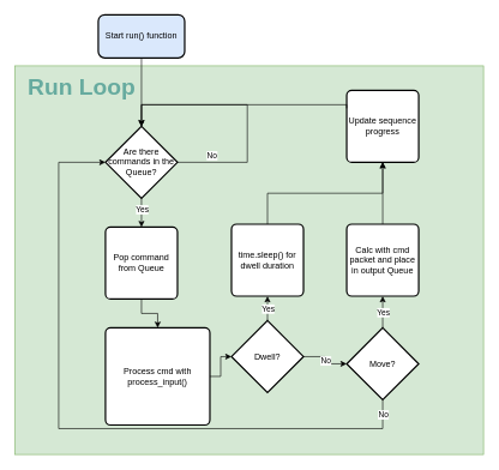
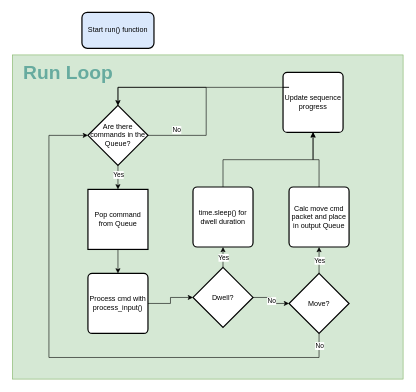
  <mxCell id="0" />
  <mxCell id="1" parent="0" />
  <mxCell id="2" value="" style="rounded=0;whiteSpace=wrap;html=1;fillColor=#d5e8d4;strokeColor=#82b366;" parent="1" vertex="1"><mxGeometry x="20" y="91" width="651" height="540" as="geometry" /></mxCell>
  <mxCell id="3" value="Start run() function" style="rounded=1;whiteSpace=wrap;html=1;strokeWidth=2;fillColor=#dae8fc;" parent="1" vertex="1"><mxGeometry x="136" y="20" width="120" height="60" as="geometry" /></mxCell>
  <mxCell id="4" value="Are there commands in the Queue?" style="strokeWidth=2;html=1;shape=mxgraph.flowchart.decision;whiteSpace=wrap;" parent="1" vertex="1"><mxGeometry x="146" y="175" width="100" height="100" as="geometry" /></mxCell>
  <mxCell id="5" value="&lt;br&gt;" style="endArrow=classic;html=1;rounded=0;edgeStyle=orthogonalEdgeStyle;exitX=0.5;exitY=1;exitDx=0;exitDy=0;exitPerimeter=0;entryX=0.5;entryY=0;entryDx=0;entryDy=0;" parent="1" source="4" target="11" edge="1"><mxGeometry relative="1" as="geometry"><mxPoint x="161" y="465" as="sourcePoint" /><mxPoint x="33" y="415" as="targetPoint" /><Array as="points" /></mxGeometry></mxCell>
  <mxCell id="6" value="Yes" style="edgeLabel;resizable=0;html=1;align=center;verticalAlign=middle;" parent="5" connectable="0" vertex="1"><mxGeometry relative="1" as="geometry"><mxPoint y="-5" as="offset" /></mxGeometry></mxCell>
  <mxCell id="7" value="Run Loop" style="text;html=1;strokeColor=none;fillColor=none;align=center;verticalAlign=middle;whiteSpace=wrap;rounded=0;fontSize=32;fontColor=#67AB9F;fontStyle=1" parent="1" vertex="1"><mxGeometry x="33" y="101" width="160" height="40" as="geometry" /></mxCell>
- <mxCell id="8" value="" style="endArrow=classic;html=1;rounded=0;edgeStyle=orthogonalEdgeStyle;entryX=0.5;entryY=0;entryDx=0;entryDy=0;exitX=0.5;exitY=1;exitDx=0;exitDy=0;entryPerimeter=0;" parent="1" source="3" target="4" edge="1"><mxGeometry width="50" height="50" relative="1" as="geometry"><mxPoint x="416" y="405" as="sourcePoint" /><mxPoint x="481" y="405" as="targetPoint" /></mxGeometry></mxCell>
  <mxCell id="9" value="&lt;br&gt;" style="endArrow=classic;html=1;rounded=0;edgeStyle=orthogonalEdgeStyle;entryX=0.5;entryY=0;entryDx=0;entryDy=0;entryPerimeter=0;exitX=1;exitY=0.5;exitDx=0;exitDy=0;exitPerimeter=0;" parent="1" source="4" target="4" edge="1"><mxGeometry x="-0.764" relative="1" as="geometry"><mxPoint x="206" y="285" as="sourcePoint" /><mxPoint x="206" y="355" as="targetPoint" /><Array as="points"><mxPoint x="343" y="225" /><mxPoint x="343" y="145" /><mxPoint x="196" y="145" /></Array><mxPoint as="offset" /></mxGeometry></mxCell>
  <mxCell id="10" value="No" style="edgeLabel;resizable=0;html=1;align=center;verticalAlign=middle;" parent="9" connectable="0" vertex="1"><mxGeometry relative="1" as="geometry"><mxPoint x="-50" y="70" as="offset" /></mxGeometry></mxCell>
- <mxCell id="11" value="Pop command from Queue" style="rounded=1;whiteSpace=wrap;html=1;absoluteArcSize=1;arcSize=14;strokeWidth=2;" parent="1" vertex="1"><mxGeometry x="146" y="315" width="100" height="100" as="geometry" /></mxCell>
- <mxCell id="12" value="Process cmd with process_input()" style="rounded=1;whiteSpace=wrap;html=1;absoluteArcSize=1;arcSize=14;strokeWidth=2;" parent="1" vertex="1"><mxGeometry x="146" y="455" width="145" height="135" as="geometry" /></mxCell>
- <mxCell id="13" value="Calc with cmd packet and place in output Queue" style="rounded=1;whiteSpace=wrap;html=1;absoluteArcSize=1;arcSize=14;strokeWidth=2;" parent="1" vertex="1"><mxGeometry x="481" y="311" width="100" height="100" as="geometry" /></mxCell>
+ <mxCell id="11" value="Pop command from Queue" style="whiteSpace=wrap;html=1;absoluteArcSize=1;arcSize=14;strokeWidth=2;rounded=0;" parent="1" vertex="1"><mxGeometry x="146" y="315" width="100" height="100" as="geometry" /></mxCell>
+ <mxCell id="12" value="Process cmd with process_input()" style="rounded=1;whiteSpace=wrap;html=1;absoluteArcSize=1;arcSize=14;strokeWidth=2;" parent="1" vertex="1"><mxGeometry x="146" y="455" width="100" height="100" as="geometry" /></mxCell>
+ <mxCell id="13" value="Calc move cmd packet and place in output Queue" style="rounded=1;whiteSpace=wrap;html=1;absoluteArcSize=1;arcSize=14;strokeWidth=2;" parent="1" vertex="1"><mxGeometry x="481" y="311" width="100" height="100" as="geometry" /></mxCell>
  <mxCell id="14" value="" style="endArrow=classic;html=1;rounded=0;edgeStyle=orthogonalEdgeStyle;entryX=0.5;entryY=0;entryDx=0;entryDy=0;exitX=0.5;exitY=1;exitDx=0;exitDy=0;" parent="1" source="11" target="12" edge="1"><mxGeometry width="50" height="50" relative="1" as="geometry"><mxPoint x="283" y="605" as="sourcePoint" /><mxPoint x="196" y="455" as="targetPoint" /></mxGeometry></mxCell>
- <mxCell id="15" value="Update sequence progress" style="rounded=1;whiteSpace=wrap;html=1;absoluteArcSize=1;arcSize=14;strokeWidth=2;" parent="1" vertex="1"><mxGeometry x="481" y="125" width="100" height="100" as="geometry" /></mxCell>
+ <mxCell id="15" value="Update sequence progress" style="rounded=1;whiteSpace=wrap;html=1;absoluteArcSize=1;arcSize=14;strokeWidth=2;" parent="1" vertex="1"><mxGeometry x="471" y="120" width="100" height="100" as="geometry" /></mxCell>
  <mxCell id="16" value="" style="endArrow=classic;html=1;rounded=0;edgeStyle=orthogonalEdgeStyle;entryX=0.5;entryY=1;entryDx=0;entryDy=0;exitX=0.5;exitY=0;exitDx=0;exitDy=0;" parent="1" source="13" target="15" edge="1"><mxGeometry width="50" height="50" relative="1" as="geometry"><mxPoint x="261" y="625" as="sourcePoint" /><mxPoint x="311" y="575" as="targetPoint" /></mxGeometry></mxCell>
  <mxCell id="17" value="" style="endArrow=open;html=1;rounded=0;edgeStyle=orthogonalEdgeStyle;entryX=0.5;entryY=0;entryDx=0;entryDy=0;exitX=0;exitY=0.25;exitDx=0;exitDy=0;entryPerimeter=0;" parent="1" source="15" target="4" edge="1"><mxGeometry width="50" height="50" relative="1" as="geometry"><mxPoint x="203" y="625" as="sourcePoint" /><mxPoint x="253" y="575" as="targetPoint" /><Array as="points"><mxPoint x="481" y="145" /><mxPoint x="196" y="145" /></Array></mxGeometry></mxCell>
  <mxCell id="18" value="Dwell?" style="strokeWidth=2;html=1;shape=mxgraph.flowchart.decision;whiteSpace=wrap;" vertex="1" parent="1"><mxGeometry x="321" y="445" width="100" height="100" as="geometry" /></mxCell>
  <mxCell id="19" value="time.sleep() for&lt;br&gt;dwell duration" style="rounded=1;whiteSpace=wrap;html=1;absoluteArcSize=1;arcSize=14;strokeWidth=2;" vertex="1" parent="1"><mxGeometry x="321" y="311" width="100" height="100" as="geometry" /></mxCell>
  <mxCell id="20" value="" style="endArrow=classic;html=1;rounded=0;edgeStyle=orthogonalEdgeStyle;entryX=0.5;entryY=1;entryDx=0;entryDy=0;exitX=0.5;exitY=0;exitDx=0;exitDy=0;" edge="1" parent="1" source="19" target="15"><mxGeometry width="50" height="50" relative="1" as="geometry"><mxPoint x="191" y="395" as="sourcePoint" /><mxPoint x="241" y="345" as="targetPoint" /></mxGeometry></mxCell>
  <mxCell id="21" value="Move?" style="strokeWidth=2;html=1;shape=mxgraph.flowchart.decision;whiteSpace=wrap;" vertex="1" parent="1"><mxGeometry x="481" y="455" width="100" height="100" as="geometry" /></mxCell>
  <mxCell id="22" value="" style="endArrow=classic;html=1;rounded=0;edgeStyle=orthogonalEdgeStyle;exitX=0.5;exitY=0;exitDx=0;exitDy=0;exitPerimeter=0;entryX=0.5;entryY=1;entryDx=0;entryDy=0;" edge="1" parent="1" source="21" target="13"><mxGeometry relative="1" as="geometry"><mxPoint x="311" y="345" as="sourcePoint" /><mxPoint x="411" y="345" as="targetPoint" /></mxGeometry></mxCell>
  <mxCell id="23" value="Yes" style="edgeLabel;resizable=0;html=1;align=center;verticalAlign=middle;" connectable="0" vertex="1" parent="22"><mxGeometry relative="1" as="geometry" /></mxCell>
  <mxCell id="24" value="" style="endArrow=classic;html=1;rounded=0;edgeStyle=orthogonalEdgeStyle;exitX=0.5;exitY=0;exitDx=0;exitDy=0;exitPerimeter=0;entryX=0.5;entryY=1;entryDx=0;entryDy=0;" edge="1" parent="1" source="18" target="19"><mxGeometry relative="1" as="geometry"><mxPoint x="311" y="345" as="sourcePoint" /><mxPoint x="411" y="345" as="targetPoint" /></mxGeometry></mxCell>
  <mxCell id="25" value="Yes" style="edgeLabel;resizable=0;html=1;align=center;verticalAlign=middle;" connectable="0" vertex="1" parent="24"><mxGeometry relative="1" as="geometry" /></mxCell>
  <mxCell id="26" value="" style="endArrow=classic;html=1;rounded=0;edgeStyle=orthogonalEdgeStyle;exitX=1;exitY=0.5;exitDx=0;exitDy=0;exitPerimeter=0;entryX=0;entryY=0.5;entryDx=0;entryDy=0;entryPerimeter=0;" edge="1" parent="1" source="18" target="21"><mxGeometry relative="1" as="geometry"><mxPoint x="311" y="345" as="sourcePoint" /><mxPoint x="411" y="345" as="targetPoint" /></mxGeometry></mxCell>
  <mxCell id="27" value="No" style="edgeLabel;resizable=0;html=1;align=center;verticalAlign=middle;" connectable="0" vertex="1" parent="26"><mxGeometry relative="1" as="geometry" /></mxCell>
  <mxCell id="28" value="" style="endArrow=classic;html=1;rounded=0;edgeStyle=orthogonalEdgeStyle;exitX=0.5;exitY=1;exitDx=0;exitDy=0;exitPerimeter=0;entryX=0;entryY=0.5;entryDx=0;entryDy=0;entryPerimeter=0;" edge="1" parent="1" source="21" target="4"><mxGeometry relative="1" as="geometry"><mxPoint x="311" y="345" as="sourcePoint" /><mxPoint x="411" y="345" as="targetPoint" /><Array as="points"><mxPoint x="531" y="595" /><mxPoint x="81" y="595" /><mxPoint x="81" y="225" /></Array></mxGeometry></mxCell>
  <mxCell id="29" value="No" style="edgeLabel;resizable=0;html=1;align=center;verticalAlign=middle;" connectable="0" vertex="1" parent="28"><mxGeometry relative="1" as="geometry"><mxPoint x="423" y="-20" as="offset" /></mxGeometry></mxCell>
  <mxCell id="30" value="" style="endArrow=classic;html=1;rounded=0;edgeStyle=orthogonalEdgeStyle;exitX=1;exitY=0.5;exitDx=0;exitDy=0;entryX=0;entryY=0.5;entryDx=0;entryDy=0;entryPerimeter=0;" edge="1" parent="1" source="12" target="18"><mxGeometry width="50" height="50" relative="1" as="geometry"><mxPoint x="331" y="375" as="sourcePoint" /><mxPoint x="381" y="325" as="targetPoint" /></mxGeometry></mxCell>
